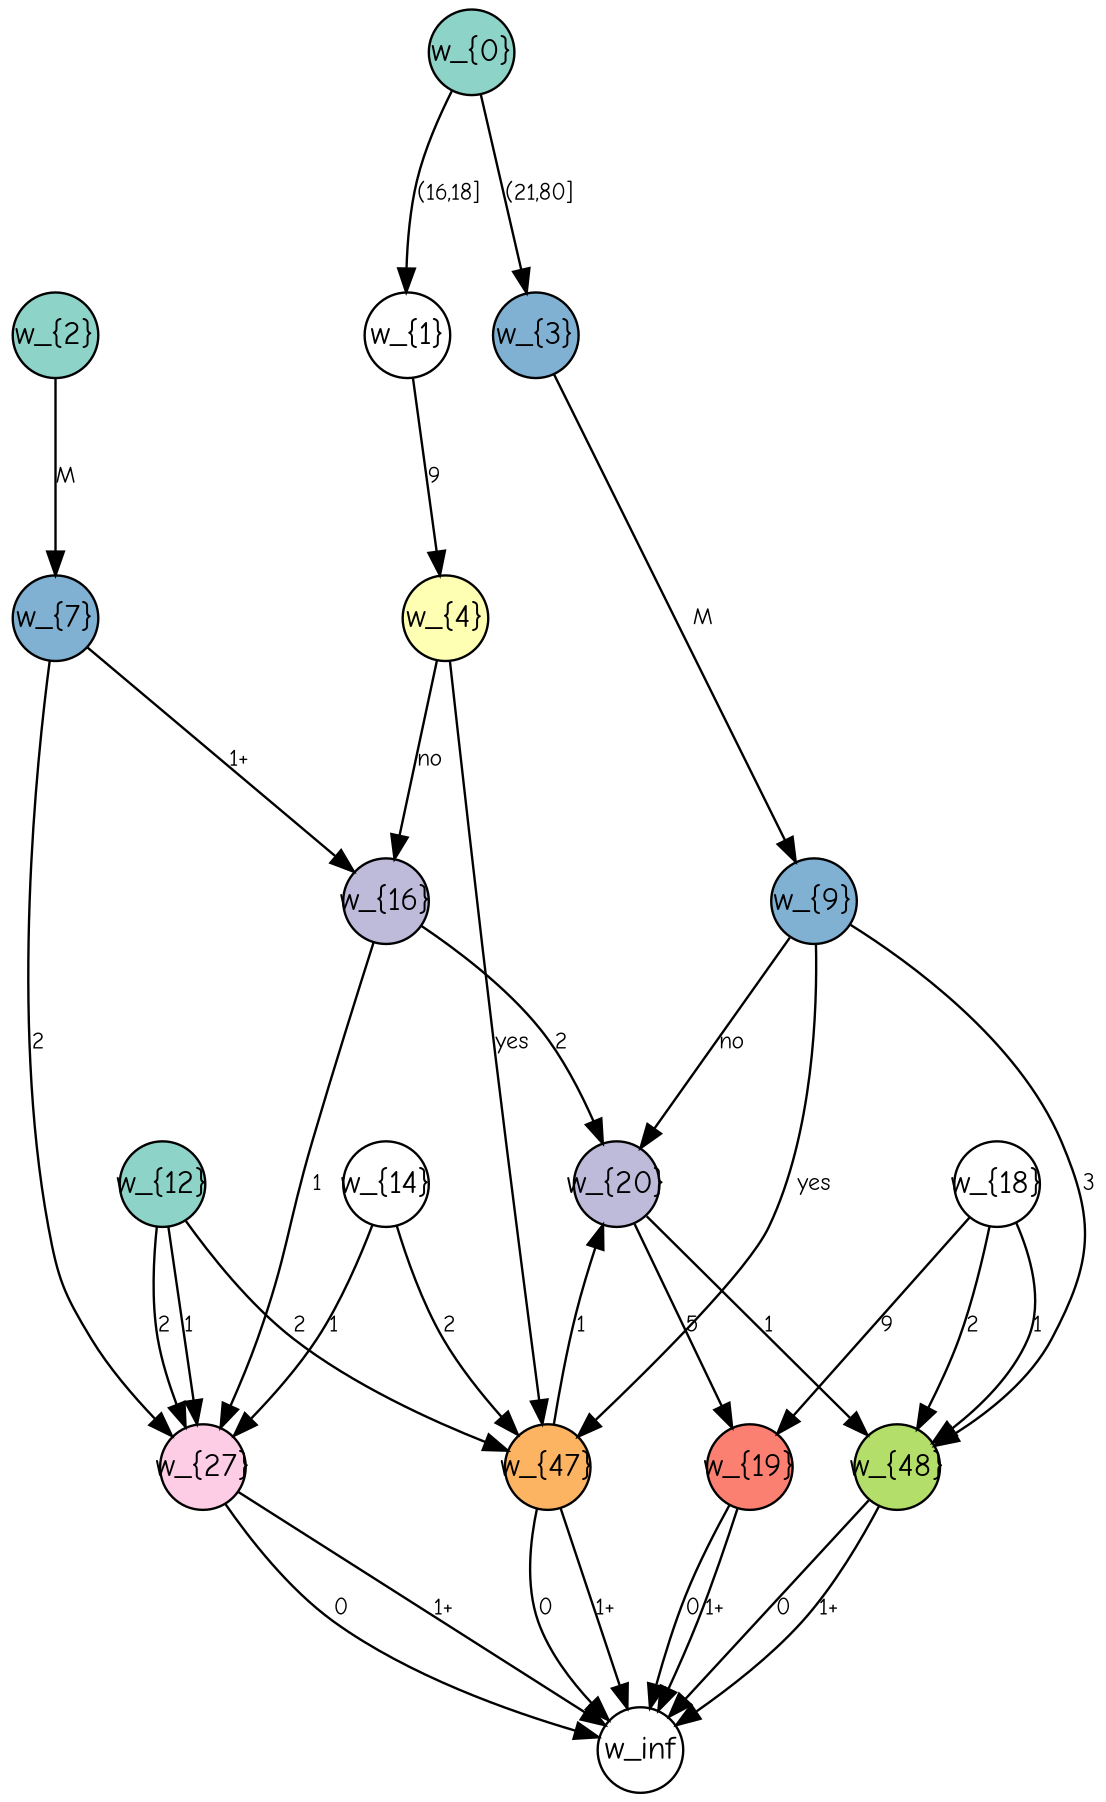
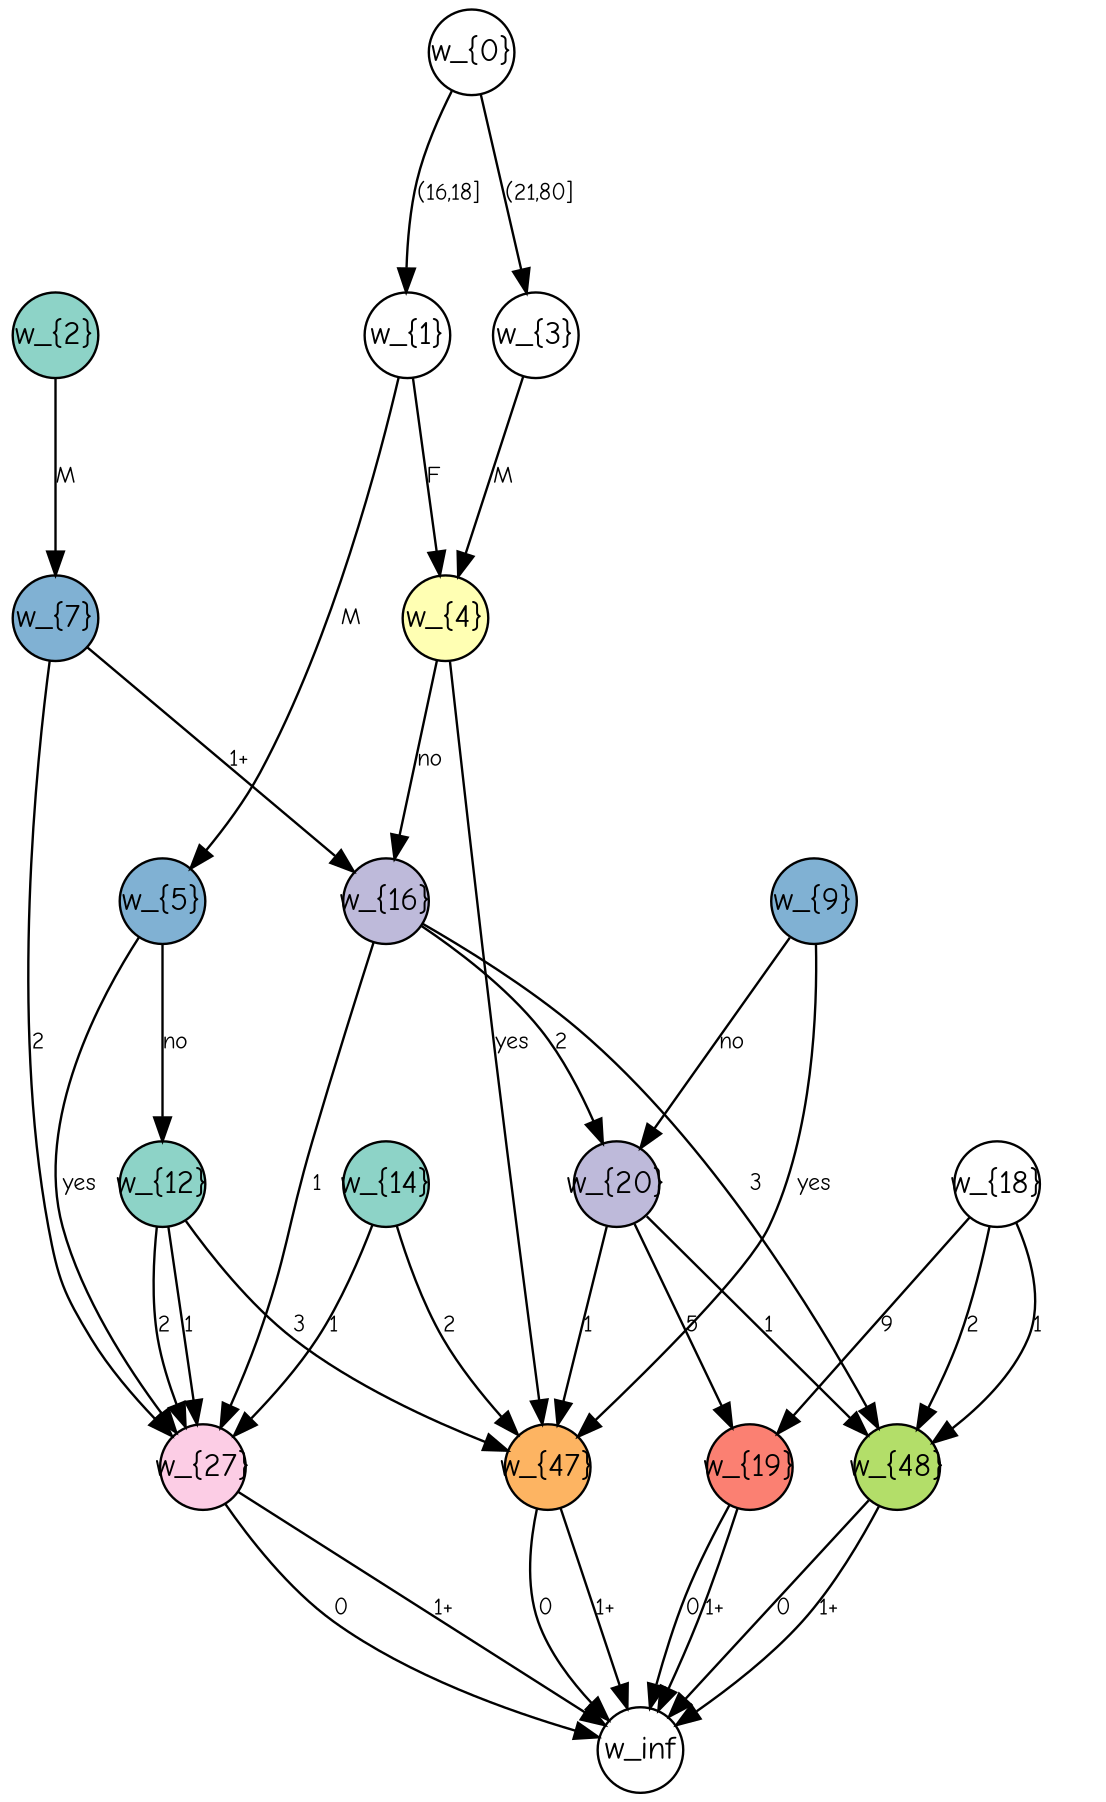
  digraph {
    fontname="Comic Neue"
    rankdir=TB
    ranksep=1
    node [fillcolor=white fixedsize=True fontname="Comic Neue" shape=circle style=filled]
    edge [color=black fontname="Comic Neue" fontsize=10.0 labelfontcolor="#009933"]
-   n1 [fillcolor="#8dd3c7" label="w_{0}" width=0.5]
+   n1 [label="w_{0}" width=0.5]
    n2 [label="w_{1}" width=0.5]
-   n3 [fillcolor="#80b1d3" label="w_{3}" width=0.5]
+   n3 [label="w_{3}" width=0.5]
    n4 [fillcolor="#ffffb3" label="w_{4}" width=0.5]
+   n5 [fillcolor="#80b1d3" label="w_{5}" width=0.5]
    n6 [fillcolor="#8dd3c7" label="w_{2}" width=0.5]
    n7 [fillcolor="#80b1d3" label="w_{7}" width=0.5]
    n8 [fillcolor="#80b1d3" label="w_{9}" width=0.5]
    n9 [fillcolor="#bebada" label="w_{16}" width=0.5]
    n10 [fillcolor="#fdb462" label="w_{47}" width=0.5]
    n11 [fillcolor="#8dd3c7" label="w_{12}" width=0.5]
    n12 [fillcolor="#fccde5" label="w_{27}" width=0.5]
    n13 [fillcolor="#bebada" label="w_{20}" width=0.5]
    n14 [fillcolor="#b3de69" label="w_{48}" width=0.5]
    n15 [label=w_inf width=0.5]
-   n16 [label="w_{14}" width=0.5]
+   n16 [fillcolor="#8dd3c7" label="w_{14}" width=0.5]
    n17 [label="w_{18}" width=0.5]
    n18 [fillcolor="#fb8072" label="w_{19}" width=0.5]
    n1 -> n2 [label="(16,18]"]
    n1 -> n3 [label="(21,80]"]
-   n2 -> n4 [label=9]
-   n3 -> n8 [label=M]
+   n2 -> n4 [label=F]
+   n2 -> n5 [label=M]
+   n3 -> n4 [label=M]
    n4 -> n9 [label=no]
    n4 -> n10 [label=yes]
+   n5 -> n11 [label=no]
+   n5 -> n12 [label=yes]
    n6 -> n7 [label=M]
    n7 -> n9 [label="1+"]
    n7 -> n12 [label=2]
    n8 -> n10 [label=yes]
    n8 -> n13 [label=no]
    n9 -> n12 [label=1]
    n9 -> n13 [label=2]
-   n8 -> n14 [label=3]
+   n9 -> n14 [label=3]
    n10 -> n15 [label=0]
    n10 -> n15 [label="1+"]
-   n11 -> n10 [label=2]
+   n11 -> n10 [label=3]
    n11 -> n12 [label=1]
    n11 -> n12 [label=2]
    n12 -> n15 [label=0]
    n12 -> n15 [label="1+"]
-   n10 -> n13 [label=1]
+   n13 -> n10 [label=1]
    n13 -> n14 [label=1]
    n13 -> n18 [label=5]
    n14 -> n15 [label=0]
    n14 -> n15 [label="1+"]
    n16 -> n10 [label=2]
    n16 -> n12 [label=1]
    n17 -> n14 [label=1]
    n17 -> n14 [label=2]
    n17 -> n18 [label=9]
    n18 -> n15 [label=0]
    n18 -> n15 [label="1+"]
  }
